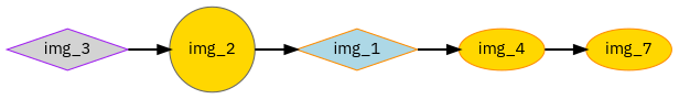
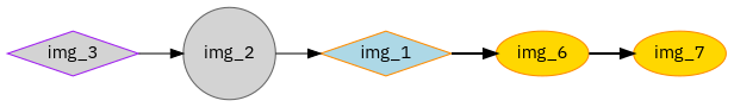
  digraph {
    fontname="IBM Plex Sans"
    rankdir=LR
    node [color=darkorange fillcolor=lightgrey fontname="IBM Plex Sans" shape=diamond style=filled]
    edge [fontname="IBM Plex Sans" style=solid]
    n1 [color=purple label=img_3]
-   n2 [color=gray40 fillcolor=gold label=img_2 shape=circle]
+   n2 [color=gray40 label=img_2 shape=circle]
    n3 [fillcolor=lightblue label=img_1]
-   n4 [fillcolor=gold label=img_4 shape=ellipse]
+   n4 [fillcolor=gold label=img_6 shape=ellipse]
    n5 [fillcolor=gold label=img_7 shape=ellipse]
-   n1 -> n2 [style=bold]
-   n2 -> n3 [style=bold]
+   n1 -> n2
+   n2 -> n3
    n3 -> n4 [style=bold]
    n4 -> n5 [style=bold]
  }
